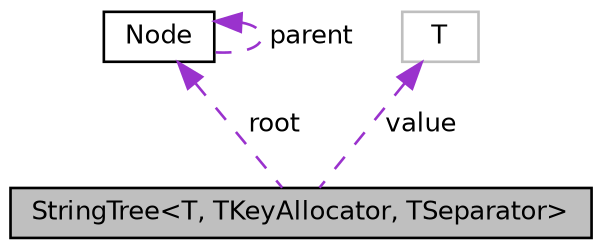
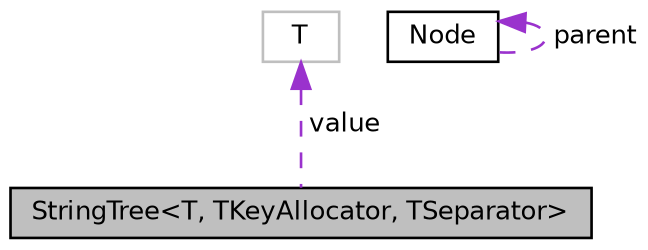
  digraph {
    node [color=black fillcolor=white fontname=Helvetica fontsize=10 shape=record style=filled]
    edge [color=darkorchid3 dir=back fontname=Helvetica fontsize=10 labelfontname=Helvetica labelfontsize=10 style=dashed]
    n1 [fillcolor=grey75 fontcolor=black height=0.2 label="StringTree\<T, TKeyAllocator, TSeparator\>" width=0.4]
    n2 [height=0.2 label="Node" width=0.4]
    n3 [color=grey75 height=0.2 label=T width=0.4]
-   n2 -> n1 [label=" root"]
    n2 -> n2 [label=" parent"]
    n3 -> n1 [label=" value"]
  }
